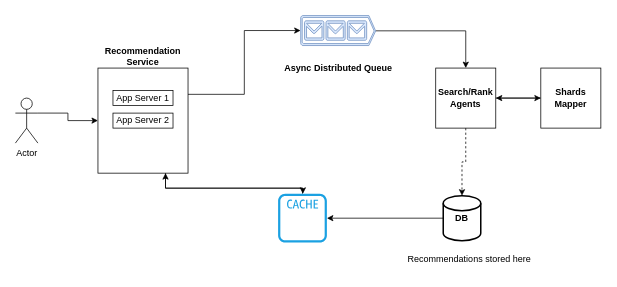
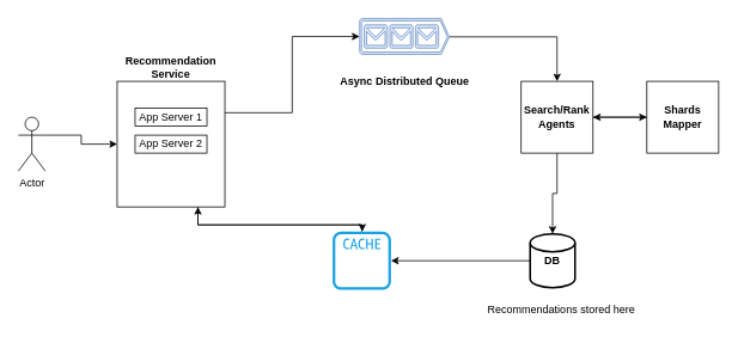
  <mxCell id="0" />
  <mxCell id="1" parent="0" />
  <mxCell id="2" value="App Server 1" style="rounded=0;whiteSpace=wrap;html=1;" vertex="1" parent="1"><mxGeometry x="150" y="120" width="80" height="20" as="geometry" /></mxCell>
  <mxCell id="3" value="App Server 2" style="rounded=0;whiteSpace=wrap;html=1;" vertex="1" parent="1"><mxGeometry x="150" y="150" width="80" height="20" as="geometry" /></mxCell>
  <mxCell id="4" style="edgeStyle=orthogonalEdgeStyle;rounded=0;orthogonalLoop=1;jettySize=auto;html=1;exitX=1;exitY=0.333;exitDx=0;exitDy=0;exitPerimeter=0;entryX=0;entryY=0.5;entryDx=0;entryDy=0;" edge="1" parent="1" source="5" target="8"><mxGeometry relative="1" as="geometry" /></mxCell>
  <mxCell id="5" value="Actor" style="shape=umlActor;verticalLabelPosition=bottom;verticalAlign=top;html=1;outlineConnect=0;" vertex="1" parent="1"><mxGeometry x="20" y="130" width="30" height="60" as="geometry" /></mxCell>
  <mxCell id="6" style="edgeStyle=orthogonalEdgeStyle;rounded=0;orthogonalLoop=1;jettySize=auto;html=1;exitX=1;exitY=0.25;exitDx=0;exitDy=0;entryX=0;entryY=0.5;entryDx=0;entryDy=0;entryPerimeter=0;" edge="1" parent="1" source="8" target="11"><mxGeometry relative="1" as="geometry" /></mxCell>
  <mxCell id="7" style="edgeStyle=orthogonalEdgeStyle;rounded=0;orthogonalLoop=1;jettySize=auto;html=1;exitX=0.75;exitY=1;exitDx=0;exitDy=0;" edge="1" parent="1" source="8" target="21"><mxGeometry relative="1" as="geometry"><Array as="points"><mxPoint x="220" y="250" /><mxPoint x="403" y="250" /></Array></mxGeometry></mxCell>
  <mxCell id="8" value="" style="rounded=0;whiteSpace=wrap;html=1;fillColor=none;" vertex="1" parent="1"><mxGeometry x="130" y="90" width="120" height="140" as="geometry" /></mxCell>
  <mxCell id="9" value="&lt;b&gt;Recommendation&lt;br&gt;Service&lt;/b&gt;" style="text;html=1;strokeColor=none;fillColor=none;align=center;verticalAlign=middle;whiteSpace=wrap;rounded=0;strokeWidth=1;" vertex="1" parent="1"><mxGeometry x="160" y="60" width="60" height="30" as="geometry" /></mxCell>
  <mxCell id="10" style="edgeStyle=orthogonalEdgeStyle;rounded=0;orthogonalLoop=1;jettySize=auto;html=1;exitX=1;exitY=0.51;exitDx=0;exitDy=0;exitPerimeter=0;entryX=0.5;entryY=0;entryDx=0;entryDy=0;" edge="1" parent="1" source="11" target="14"><mxGeometry relative="1" as="geometry" /></mxCell>
  <mxCell id="11" value="&lt;h4&gt;Async Distributed Queue&lt;/h4&gt;" style="verticalLabelPosition=bottom;html=1;verticalAlign=top;align=center;shape=mxgraph.azure.queue_generic;pointerEvents=1;rounded=0;fillColor=#dae8fc;strokeColor=#6c8ebf;" vertex="1" parent="1"><mxGeometry x="400" y="20" width="100" height="40" as="geometry" /></mxCell>
  <mxCell id="12" value="" style="edgeStyle=orthogonalEdgeStyle;rounded=0;orthogonalLoop=1;jettySize=auto;html=1;" edge="1" parent="1" source="14" target="16"><mxGeometry relative="1" as="geometry" /></mxCell>
- <mxCell id="13" style="edgeStyle=orthogonalEdgeStyle;rounded=0;orthogonalLoop=1;jettySize=auto;html=1;exitX=0.5;exitY=1;exitDx=0;exitDy=0;entryX=0.5;entryY=0;entryDx=0;entryDy=0;entryPerimeter=0;dashed=1;" edge="1" parent="1" source="14" target="18"><mxGeometry relative="1" as="geometry" /></mxCell>
+ <mxCell id="13" style="edgeStyle=orthogonalEdgeStyle;rounded=0;orthogonalLoop=1;jettySize=auto;html=1;exitX=0.5;exitY=1;exitDx=0;exitDy=0;entryX=0.5;entryY=0;entryDx=0;entryDy=0;entryPerimeter=0;" edge="1" parent="1" source="14" target="18"><mxGeometry relative="1" as="geometry" /></mxCell>
  <mxCell id="14" value="&lt;b&gt;Search/Rank Agents&lt;/b&gt;" style="whiteSpace=wrap;html=1;aspect=fixed;rounded=0;strokeWidth=1;fillColor=none;" vertex="1" parent="1"><mxGeometry x="580" y="90" width="80" height="80" as="geometry" /></mxCell>
  <mxCell id="15" style="edgeStyle=orthogonalEdgeStyle;rounded=0;orthogonalLoop=1;jettySize=auto;html=1;entryX=1;entryY=0.5;entryDx=0;entryDy=0;" edge="1" parent="1" source="16" target="14"><mxGeometry relative="1" as="geometry" /></mxCell>
  <mxCell id="16" value="&lt;b&gt;Shards Mapper&lt;/b&gt;" style="whiteSpace=wrap;html=1;aspect=fixed;rounded=0;strokeWidth=1;fillColor=none;" vertex="1" parent="1"><mxGeometry x="720" y="90" width="80" height="80" as="geometry" /></mxCell>
  <mxCell id="17" value="" style="edgeStyle=orthogonalEdgeStyle;rounded=0;orthogonalLoop=1;jettySize=auto;html=1;" edge="1" parent="1" source="18" target="21"><mxGeometry relative="1" as="geometry"><mxPoint x="440" y="290" as="targetPoint" /></mxGeometry></mxCell>
  <mxCell id="18" value="&lt;b&gt;DB&lt;/b&gt;" style="strokeWidth=2;html=1;shape=mxgraph.flowchart.database;whiteSpace=wrap;rounded=0;fillColor=none;" vertex="1" parent="1"><mxGeometry x="590" y="260" width="50" height="60" as="geometry" /></mxCell>
  <mxCell id="19" value="Recommendations stored here" style="text;html=1;strokeColor=none;fillColor=none;align=center;verticalAlign=middle;whiteSpace=wrap;rounded=0;strokeWidth=1;" vertex="1" parent="1"><mxGeometry x="540" y="330" width="170" height="30" as="geometry" /></mxCell>
  <mxCell id="20" style="edgeStyle=orthogonalEdgeStyle;rounded=0;orthogonalLoop=1;jettySize=auto;html=1;entryX=0.75;entryY=1;entryDx=0;entryDy=0;" edge="1" parent="1" source="21" target="8"><mxGeometry relative="1" as="geometry"><Array as="points"><mxPoint x="403" y="250" /><mxPoint x="220" y="250" /></Array></mxGeometry></mxCell>
  <mxCell id="21" value="" style="sketch=0;outlineConnect=0;fillColor=#1ba1e2;strokeColor=#006EAF;dashed=0;verticalLabelPosition=bottom;verticalAlign=top;align=center;html=1;fontSize=12;fontStyle=0;aspect=fixed;pointerEvents=1;shape=mxgraph.aws4.cache_node;rounded=0;fontColor=#ffffff;" vertex="1" parent="1"><mxGeometry x="370" y="257.5" width="65" height="65" as="geometry" /></mxCell>
